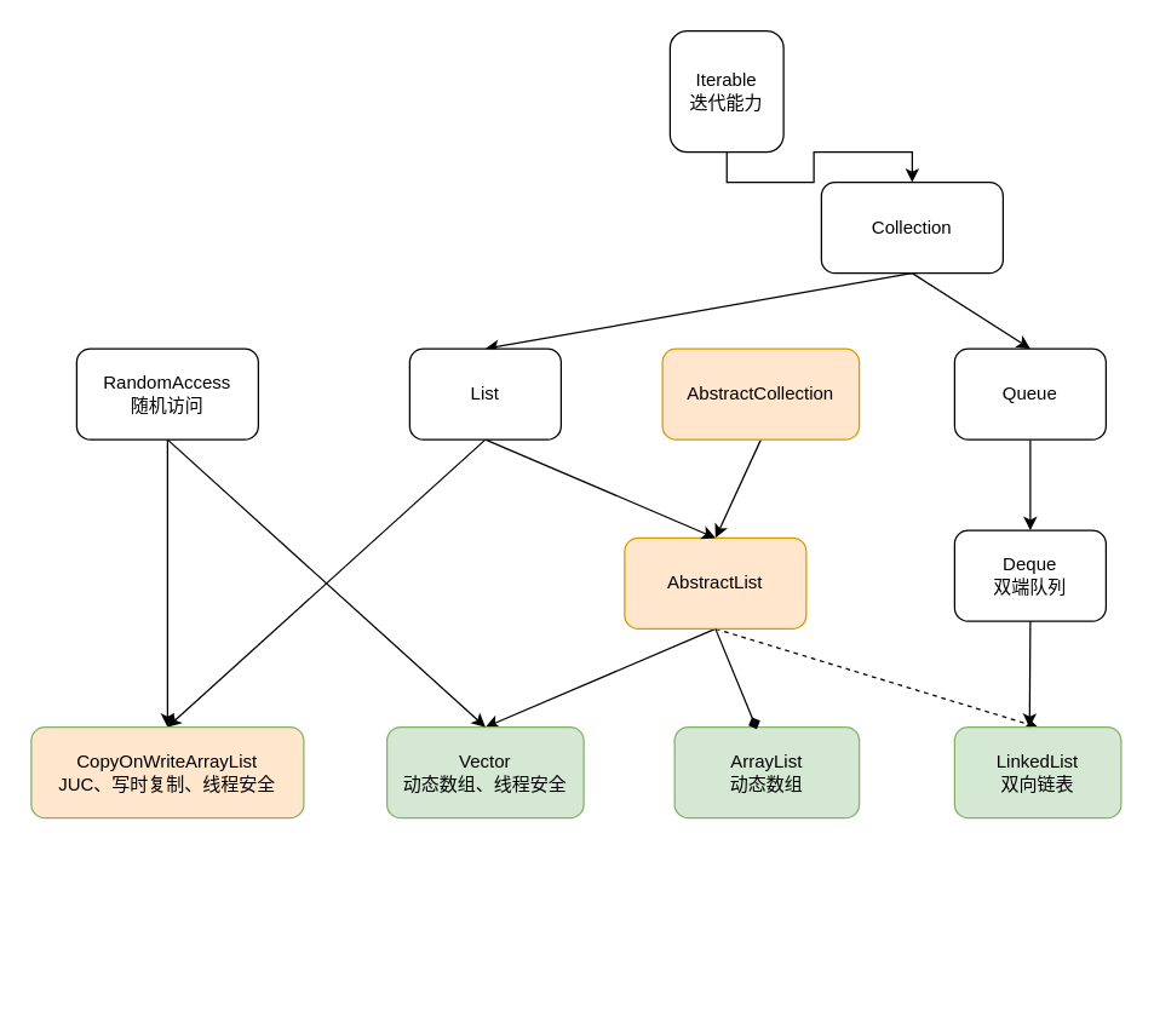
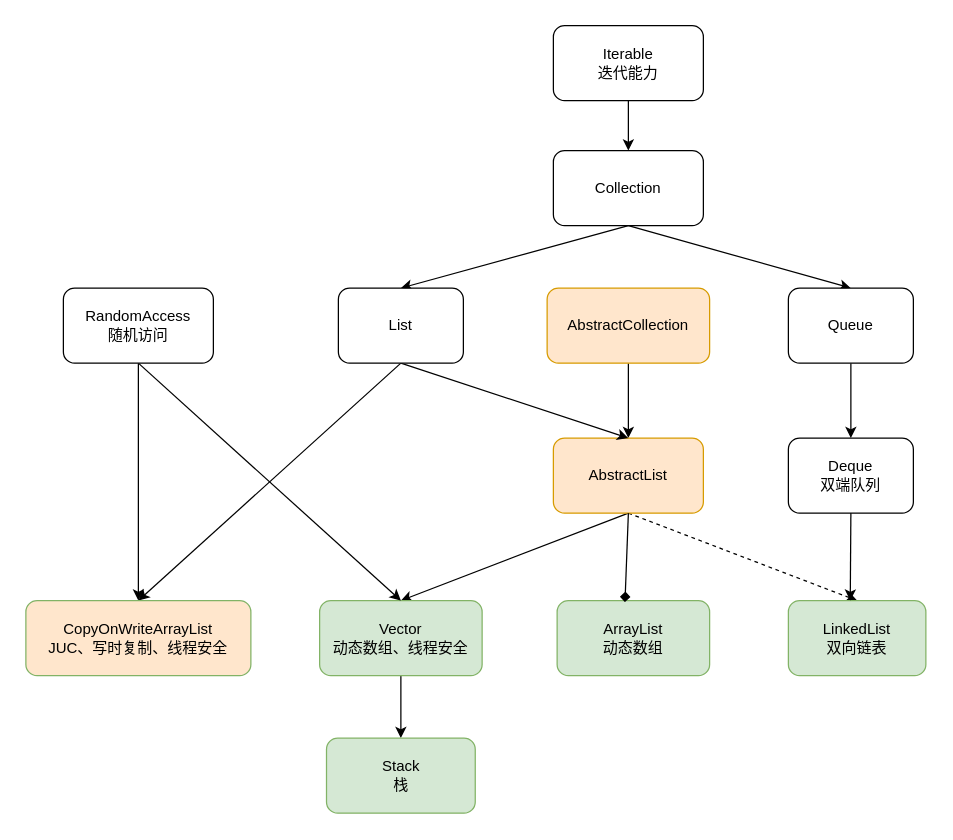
  <mxCell id="0" />
  <mxCell id="1" parent="0" />
  <mxCell id="2" style="edgeStyle=orthogonalEdgeStyle;rounded=0;orthogonalLoop=1;jettySize=auto;html=1;exitX=0.5;exitY=1;exitDx=0;exitDy=0;" parent="1" source="3" target="6" edge="1"><mxGeometry relative="1" as="geometry" /></mxCell>
- <mxCell id="3" value="Iterable&lt;br&gt;迭代能力" style="rounded=1;whiteSpace=wrap;html=1;" parent="1" vertex="1"><mxGeometry x="442" y="20" width="75" height="80" as="geometry" /></mxCell>
+ <mxCell id="3" value="Iterable&lt;br&gt;迭代能力" style="rounded=1;whiteSpace=wrap;html=1;" parent="1" vertex="1"><mxGeometry x="442" y="20" width="120" height="60" as="geometry" /></mxCell>
  <mxCell id="4" style="edgeStyle=none;rounded=0;orthogonalLoop=1;jettySize=auto;html=1;exitX=0.5;exitY=1;exitDx=0;exitDy=0;entryX=0.5;entryY=0;entryDx=0;entryDy=0;" parent="1" source="6" target="14" edge="1"><mxGeometry relative="1" as="geometry" /></mxCell>
  <mxCell id="5" style="edgeStyle=none;rounded=0;orthogonalLoop=1;jettySize=auto;html=1;exitX=0.5;exitY=1;exitDx=0;exitDy=0;entryX=0.5;entryY=0;entryDx=0;entryDy=0;" parent="1" source="6" target="22" edge="1"><mxGeometry relative="1" as="geometry" /></mxCell>
- <mxCell id="6" value="Collection" style="rounded=1;whiteSpace=wrap;html=1;" parent="1" vertex="1"><mxGeometry x="542" y="120" width="120" height="60" as="geometry" /></mxCell>
+ <mxCell id="6" value="Collection" style="rounded=1;whiteSpace=wrap;html=1;" parent="1" vertex="1"><mxGeometry x="442" y="120" width="120" height="60" as="geometry" /></mxCell>
  <mxCell id="7" style="edgeStyle=none;rounded=0;orthogonalLoop=1;jettySize=auto;html=1;exitX=0.5;exitY=1;exitDx=0;exitDy=0;entryX=0.5;entryY=0;entryDx=0;entryDy=0;" parent="1" source="8" target="11" edge="1"><mxGeometry relative="1" as="geometry" /></mxCell>
  <mxCell id="8" value="AbstractCollection" style="rounded=1;whiteSpace=wrap;html=1;fillColor=#ffe6cc;strokeColor=#d79b00;" parent="1" vertex="1"><mxGeometry x="437" y="230" width="130" height="60" as="geometry" /></mxCell>
  <mxCell id="9" style="edgeStyle=none;rounded=0;orthogonalLoop=1;jettySize=auto;html=1;exitX=0.5;exitY=1;exitDx=0;exitDy=0;entryX=0.5;entryY=0;entryDx=0;entryDy=0;" parent="1" source="11" target="16" edge="1"><mxGeometry relative="1" as="geometry" /></mxCell>
  <mxCell id="10" style="edgeStyle=none;rounded=0;orthogonalLoop=1;jettySize=auto;html=1;exitX=0.5;exitY=1;exitDx=0;exitDy=0;entryX=0.5;entryY=0;entryDx=0;entryDy=0;dashed=1;" parent="1" source="11" target="18" edge="1"><mxGeometry relative="1" as="geometry" /></mxCell>
- <mxCell id="11" value="AbstractList" style="rounded=1;whiteSpace=wrap;html=1;fillColor=#ffe6cc;strokeColor=#d79b00;" parent="1" vertex="1"><mxGeometry x="412" y="355" width="120" height="60" as="geometry" /></mxCell>
+ <mxCell id="11" value="AbstractList" style="rounded=1;whiteSpace=wrap;html=1;fillColor=#ffe6cc;strokeColor=#d79b00;" parent="1" vertex="1"><mxGeometry x="442" y="350" width="120" height="60" as="geometry" /></mxCell>
  <mxCell id="12" style="edgeStyle=none;rounded=0;orthogonalLoop=1;jettySize=auto;html=1;exitX=0.5;exitY=1;exitDx=0;exitDy=0;entryX=0.5;entryY=0;entryDx=0;entryDy=0;" parent="1" source="14" target="11" edge="1"><mxGeometry relative="1" as="geometry" /></mxCell>
  <mxCell id="13" style="edgeStyle=none;rounded=0;orthogonalLoop=1;jettySize=auto;html=1;exitX=0.5;exitY=1;exitDx=0;exitDy=0;entryX=0.5;entryY=0;entryDx=0;entryDy=0;" parent="1" source="14" target="28" edge="1"><mxGeometry relative="1" as="geometry" /></mxCell>
  <mxCell id="14" value="List" style="rounded=1;whiteSpace=wrap;html=1;" parent="1" vertex="1"><mxGeometry x="270" y="230" width="100" height="60" as="geometry" /></mxCell>
+ <mxCell id="15" style="edgeStyle=none;rounded=0;orthogonalLoop=1;jettySize=auto;html=1;exitX=0.5;exitY=1;exitDx=0;exitDy=0;entryX=0.5;entryY=0;entryDx=0;entryDy=0;" parent="1" source="16" target="17" edge="1"><mxGeometry relative="1" as="geometry" /></mxCell>
  <mxCell id="16" value="Vector&lt;br&gt;动态数组、线程安全" style="rounded=1;whiteSpace=wrap;html=1;fillColor=#d5e8d4;strokeColor=#82b366;" parent="1" vertex="1"><mxGeometry x="255" y="480" width="130" height="60" as="geometry" /></mxCell>
+ <mxCell id="17" value="Stack&lt;br&gt;栈" style="rounded=1;whiteSpace=wrap;html=1;fillColor=#d5e8d4;strokeColor=#82b366;" parent="1" vertex="1"><mxGeometry x="260.5" y="590" width="119" height="60" as="geometry" /></mxCell>
  <mxCell id="18" value="LinkedList&lt;br&gt;双向链表" style="rounded=1;whiteSpace=wrap;html=1;fillColor=#d5e8d4;strokeColor=#82b366;" parent="1" vertex="1"><mxGeometry x="630" y="480" width="110" height="60" as="geometry" /></mxCell>
  <mxCell id="19" value="ArrayList&lt;br&gt;动态数组" style="rounded=1;whiteSpace=wrap;html=1;fillColor=#d5e8d4;strokeColor=#82b366;" parent="1" vertex="1"><mxGeometry x="445" y="480" width="122" height="60" as="geometry" /></mxCell>
  <mxCell id="20" style="edgeStyle=none;rounded=0;orthogonalLoop=1;jettySize=auto;html=1;exitX=0.5;exitY=1;exitDx=0;exitDy=0;entryX=0.445;entryY=0.02;entryDx=0;entryDy=0;entryPerimeter=0;endArrow=diamond;" parent="1" source="11" target="19" edge="1"><mxGeometry relative="1" as="geometry" /></mxCell>
  <mxCell id="21" style="edgeStyle=none;rounded=0;orthogonalLoop=1;jettySize=auto;html=1;exitX=0.5;exitY=1;exitDx=0;exitDy=0;" parent="1" source="22" target="26" edge="1"><mxGeometry relative="1" as="geometry" /></mxCell>
  <mxCell id="22" value="Queue" style="rounded=1;whiteSpace=wrap;html=1;" parent="1" vertex="1"><mxGeometry x="630" y="230" width="100" height="60" as="geometry" /></mxCell>
  <mxCell id="23" style="edgeStyle=none;rounded=0;orthogonalLoop=1;jettySize=auto;html=1;exitX=0.5;exitY=1;exitDx=0;exitDy=0;entryX=0.5;entryY=0;entryDx=0;entryDy=0;" parent="1" source="25" target="16" edge="1"><mxGeometry relative="1" as="geometry" /></mxCell>
  <mxCell id="24" style="edgeStyle=none;rounded=0;orthogonalLoop=1;jettySize=auto;html=1;exitX=0.5;exitY=1;exitDx=0;exitDy=0;entryX=0.5;entryY=0;entryDx=0;entryDy=0;" parent="1" source="25" target="28" edge="1"><mxGeometry relative="1" as="geometry" /></mxCell>
  <mxCell id="25" value="RandomAccess&lt;br&gt;随机访问" style="rounded=1;whiteSpace=wrap;html=1;" parent="1" vertex="1"><mxGeometry x="50" y="230" width="120" height="60" as="geometry" /></mxCell>
  <mxCell id="26" value="Deque&lt;br&gt;双端队列" style="rounded=1;whiteSpace=wrap;html=1;" parent="1" vertex="1"><mxGeometry x="630" y="350" width="100" height="60" as="geometry" /></mxCell>
  <mxCell id="27" style="edgeStyle=none;rounded=0;orthogonalLoop=1;jettySize=auto;html=1;exitX=0.5;exitY=1;exitDx=0;exitDy=0;entryX=0.45;entryY=0;entryDx=0;entryDy=0;entryPerimeter=0;" parent="1" source="26" target="18" edge="1"><mxGeometry relative="1" as="geometry" /></mxCell>
  <mxCell id="28" value="CopyOnWriteArrayList&lt;br&gt;JUC、写时复制、线程安全" style="rounded=1;whiteSpace=wrap;html=1;fillColor=#ffe6cc;strokeColor=#82b366;" parent="1" vertex="1"><mxGeometry x="20" y="480" width="180" height="60" as="geometry" /></mxCell>
